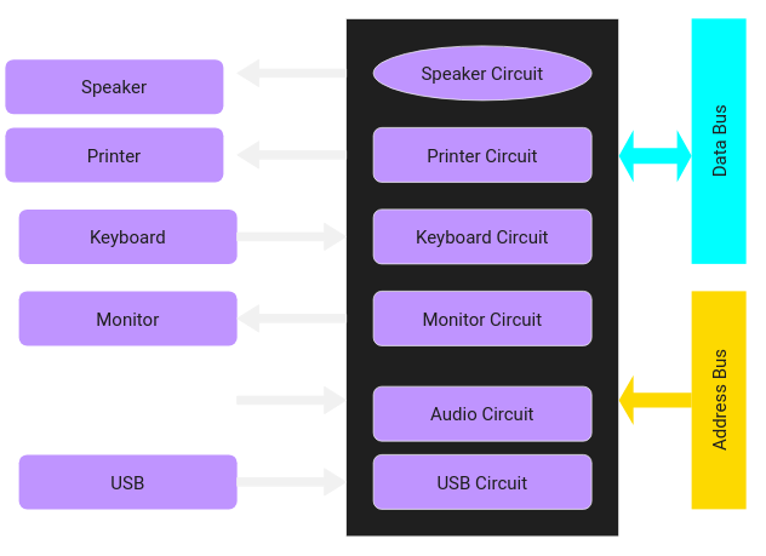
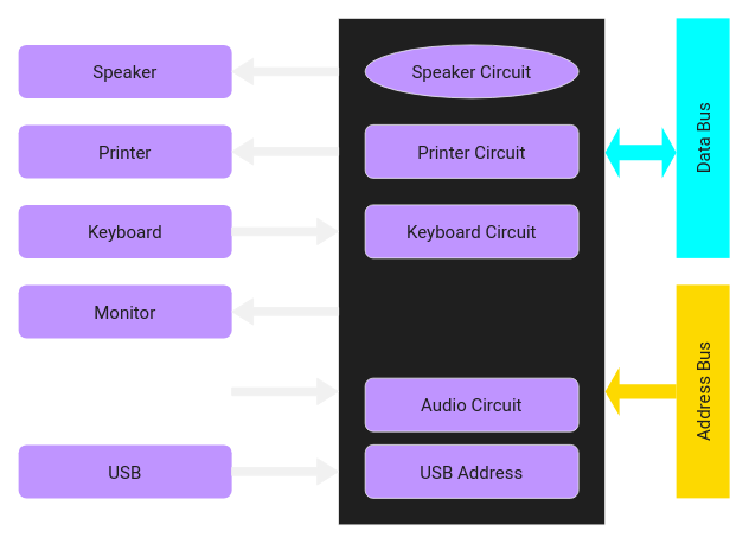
  <mxCell id="0" />
  <mxCell id="1" parent="0" />
  <mxCell id="2" value="" style="rounded=0;whiteSpace=wrap;html=1;fillColor=#1F1F1F;strokeColor=#F1F1F1;fontFamily=Roboto;fontSource=https%3A%2F%2Ffonts.googleapis.com%2Fcss%3Ffamily%3DRoboto;fontColor=#F1F1F1;fontSize=20;" vertex="1" parent="1"><mxGeometry x="380" y="20" width="300" height="570" as="geometry" /></mxCell>
  <mxCell id="3" value="Speaker Circuit" style="ellipse;whiteSpace=wrap;html=1;strokeColor=#F1F1F1;fillColor=#BF94FF;fontFamily=Roboto;fontSource=https%3A%2F%2Ffonts.googleapis.com%2Fcss%3Ffamily%3DRoboto;fontColor=#1F1F1F;fontSize=20;" vertex="1" parent="1"><mxGeometry x="410" y="50" width="240" height="60" as="geometry" /></mxCell>
  <mxCell id="4" value="Printer Circuit" style="rounded=1;whiteSpace=wrap;html=1;strokeColor=#F1F1F1;fillColor=#BF94FF;fontFamily=Roboto;fontSource=https%3A%2F%2Ffonts.googleapis.com%2Fcss%3Ffamily%3DRoboto;fontColor=#1F1F1F;fontSize=20;" vertex="1" parent="1"><mxGeometry x="410" y="140" width="240" height="60" as="geometry" /></mxCell>
  <mxCell id="5" value="Keyboard Circuit" style="rounded=1;whiteSpace=wrap;html=1;strokeColor=#F1F1F1;fillColor=#BF94FF;fontFamily=Roboto;fontSource=https%3A%2F%2Ffonts.googleapis.com%2Fcss%3Ffamily%3DRoboto;fontColor=#1F1F1F;fontSize=20;" vertex="1" parent="1"><mxGeometry x="410" y="230" width="240" height="60" as="geometry" /></mxCell>
- <mxCell id="6" value="Monitor Circuit" style="rounded=1;whiteSpace=wrap;html=1;strokeColor=#F1F1F1;fillColor=#BF94FF;fontFamily=Roboto;fontSource=https%3A%2F%2Ffonts.googleapis.com%2Fcss%3Ffamily%3DRoboto;fontColor=#1F1F1F;fontSize=20;" vertex="1" parent="1"><mxGeometry x="410" y="320" width="240" height="60" as="geometry" /></mxCell>
  <mxCell id="7" value="Audio Circuit" style="rounded=1;whiteSpace=wrap;html=1;strokeColor=#F1F1F1;fillColor=#BF94FF;fontFamily=Roboto;fontSource=https%3A%2F%2Ffonts.googleapis.com%2Fcss%3Ffamily%3DRoboto;fontColor=#1F1F1F;fontSize=20;" vertex="1" parent="1"><mxGeometry x="410" y="425" width="240" height="60" as="geometry" /></mxCell>
- <mxCell id="8" value="USB Circuit" style="rounded=1;whiteSpace=wrap;html=1;strokeColor=#F1F1F1;fillColor=#BF94FF;fontFamily=Roboto;fontSource=https%3A%2F%2Ffonts.googleapis.com%2Fcss%3Ffamily%3DRoboto;fontColor=#1F1F1F;fontSize=20;" vertex="1" parent="1"><mxGeometry x="410" y="500" width="240" height="60" as="geometry" /></mxCell>
+ <mxCell id="8" value="USB Address" style="rounded=1;whiteSpace=wrap;html=1;strokeColor=#F1F1F1;fillColor=#BF94FF;fontFamily=Roboto;fontSource=https%3A%2F%2Ffonts.googleapis.com%2Fcss%3Ffamily%3DRoboto;fontColor=#1F1F1F;fontSize=20;" vertex="1" parent="1"><mxGeometry x="410" y="500" width="240" height="60" as="geometry" /></mxCell>
  <mxCell id="9" value="Data Bus" style="rounded=0;whiteSpace=wrap;html=1;strokeColor=none;fillColor=#00FFFF;horizontal=0;fontFamily=Roboto;fontSource=https%3A%2F%2Ffonts.googleapis.com%2Fcss%3Ffamily%3DRoboto;fontColor=#1F1F1F;fontSize=20;" vertex="1" parent="1"><mxGeometry x="760" y="20" width="60" height="270" as="geometry" /></mxCell>
  <mxCell id="10" value="Address Bus" style="rounded=0;whiteSpace=wrap;html=1;strokeColor=none;fillColor=#FDD900;horizontal=0;fontFamily=Roboto;fontSource=https%3A%2F%2Ffonts.googleapis.com%2Fcss%3Ffamily%3DRoboto;fontColor=#1F1F1F;fontSize=20;" vertex="1" parent="1"><mxGeometry x="760" y="320" width="60" height="240" as="geometry" /></mxCell>
- <mxCell id="11" value="Speaker" style="rounded=1;whiteSpace=wrap;html=1;strokeColor=none;fillColor=#BF94FF;fontFamily=Roboto;fontSource=https%3A%2F%2Ffonts.googleapis.com%2Fcss%3Ffamily%3DRoboto;fontColor=#1F1F1F;fontSize=20;" vertex="1" parent="1"><mxGeometry x="5" y="65" width="240" height="60" as="geometry" /></mxCell>
- <mxCell id="12" value="Printer" style="rounded=1;whiteSpace=wrap;html=1;strokeColor=none;fillColor=#BF94FF;fontFamily=Roboto;fontSource=https%3A%2F%2Ffonts.googleapis.com%2Fcss%3Ffamily%3DRoboto;fontColor=#1F1F1F;fontSize=20;" vertex="1" parent="1"><mxGeometry x="5" y="140" width="240" height="60" as="geometry" /></mxCell>
+ <mxCell id="11" value="Speaker" style="rounded=1;whiteSpace=wrap;html=1;strokeColor=none;fillColor=#BF94FF;fontFamily=Roboto;fontSource=https%3A%2F%2Ffonts.googleapis.com%2Fcss%3Ffamily%3DRoboto;fontColor=#1F1F1F;fontSize=20;" vertex="1" parent="1"><mxGeometry x="20" y="50" width="240" height="60" as="geometry" /></mxCell>
+ <mxCell id="12" value="Printer" style="rounded=1;whiteSpace=wrap;html=1;strokeColor=none;fillColor=#BF94FF;fontFamily=Roboto;fontSource=https%3A%2F%2Ffonts.googleapis.com%2Fcss%3Ffamily%3DRoboto;fontColor=#1F1F1F;fontSize=20;" vertex="1" parent="1"><mxGeometry x="20" y="140" width="240" height="60" as="geometry" /></mxCell>
  <mxCell id="13" value="Keyboard" style="rounded=1;whiteSpace=wrap;html=1;strokeColor=none;fillColor=#BF94FF;fontFamily=Roboto;fontSource=https%3A%2F%2Ffonts.googleapis.com%2Fcss%3Ffamily%3DRoboto;fontColor=#1F1F1F;fontSize=20;" vertex="1" parent="1"><mxGeometry x="20" y="230" width="240" height="60" as="geometry" /></mxCell>
  <mxCell id="14" value="Monitor" style="rounded=1;whiteSpace=wrap;html=1;strokeColor=none;fillColor=#BF94FF;fontFamily=Roboto;fontSource=https%3A%2F%2Ffonts.googleapis.com%2Fcss%3Ffamily%3DRoboto;fontColor=#1F1F1F;fontSize=20;" vertex="1" parent="1"><mxGeometry x="20" y="320" width="240" height="60" as="geometry" /></mxCell>
  <mxCell id="15" value="USB" style="rounded=1;whiteSpace=wrap;html=1;strokeColor=none;fillColor=#BF94FF;fontFamily=Roboto;fontSource=https%3A%2F%2Ffonts.googleapis.com%2Fcss%3Ffamily%3DRoboto;fontColor=#1F1F1F;fontSize=20;" vertex="1" parent="1"><mxGeometry x="20" y="500" width="240" height="60" as="geometry" /></mxCell>
  <mxCell id="16" value="" style="shape=singleArrow;direction=west;whiteSpace=wrap;html=1;strokeColor=#F1F1F1;fillColor=#F1F1F1;fontFamily=Roboto;fontSource=https%3A%2F%2Ffonts.googleapis.com%2Fcss%3Ffamily%3DRoboto;fontColor=#F1F1F1;fontSize=20;" vertex="1" parent="1"><mxGeometry x="260" y="65" width="120" height="30" as="geometry" /></mxCell>
  <mxCell id="17" value="" style="shape=singleArrow;direction=west;whiteSpace=wrap;html=1;strokeColor=#F1F1F1;fillColor=#F1F1F1;fontFamily=Roboto;fontSource=https%3A%2F%2Ffonts.googleapis.com%2Fcss%3Ffamily%3DRoboto;fontColor=#F1F1F1;fontSize=20;" vertex="1" parent="1"><mxGeometry x="260" y="155" width="120" height="30" as="geometry" /></mxCell>
  <mxCell id="18" value="" style="shape=singleArrow;direction=west;whiteSpace=wrap;html=1;fontFamily=Roboto;fontSource=https%3A%2F%2Ffonts.googleapis.com%2Fcss%3Ffamily%3DRoboto;fontColor=#F1F1F1;strokeColor=none;fillColor=#FDD900;fontSize=20;" vertex="1" parent="1"><mxGeometry x="680" y="412.5" width="80" height="55" as="geometry" /></mxCell>
  <mxCell id="19" value="" style="shape=singleArrow;direction=west;whiteSpace=wrap;html=1;strokeColor=#F1F1F1;fillColor=#F1F1F1;fontFamily=Roboto;fontSource=https%3A%2F%2Ffonts.googleapis.com%2Fcss%3Ffamily%3DRoboto;fontColor=#F1F1F1;fontSize=20;flipH=1;" vertex="1" parent="1"><mxGeometry x="260" y="245" width="120" height="30" as="geometry" /></mxCell>
  <mxCell id="20" value="" style="shape=singleArrow;direction=west;whiteSpace=wrap;html=1;strokeColor=#F1F1F1;fillColor=#F1F1F1;fontFamily=Roboto;fontSource=https%3A%2F%2Ffonts.googleapis.com%2Fcss%3Ffamily%3DRoboto;fontColor=#F1F1F1;fontSize=20;flipH=1;" vertex="1" parent="1"><mxGeometry x="260" y="425" width="120" height="30" as="geometry" /></mxCell>
  <mxCell id="21" value="" style="shape=singleArrow;direction=west;whiteSpace=wrap;html=1;strokeColor=#F1F1F1;fillColor=#F1F1F1;fontFamily=Roboto;fontSource=https%3A%2F%2Ffonts.googleapis.com%2Fcss%3Ffamily%3DRoboto;fontColor=#F1F1F1;fontSize=20;flipH=1;" vertex="1" parent="1"><mxGeometry x="260" y="515" width="120" height="30" as="geometry" /></mxCell>
  <mxCell id="22" value="" style="shape=singleArrow;direction=west;whiteSpace=wrap;html=1;strokeColor=#F1F1F1;fillColor=#F1F1F1;fontFamily=Roboto;fontSource=https%3A%2F%2Ffonts.googleapis.com%2Fcss%3Ffamily%3DRoboto;fontColor=#F1F1F1;fontSize=20;" vertex="1" parent="1"><mxGeometry x="260" y="335" width="120" height="30" as="geometry" /></mxCell>
  <mxCell id="23" value="" style="shape=doubleArrow;whiteSpace=wrap;html=1;strokeColor=none;fillColor=#00FFFF;fontFamily=Roboto;fontSource=https%3A%2F%2Ffonts.googleapis.com%2Fcss%3Ffamily%3DRoboto;fontSize=20;" vertex="1" parent="1"><mxGeometry x="680" y="142.5" width="80" height="57.5" as="geometry" /></mxCell>
